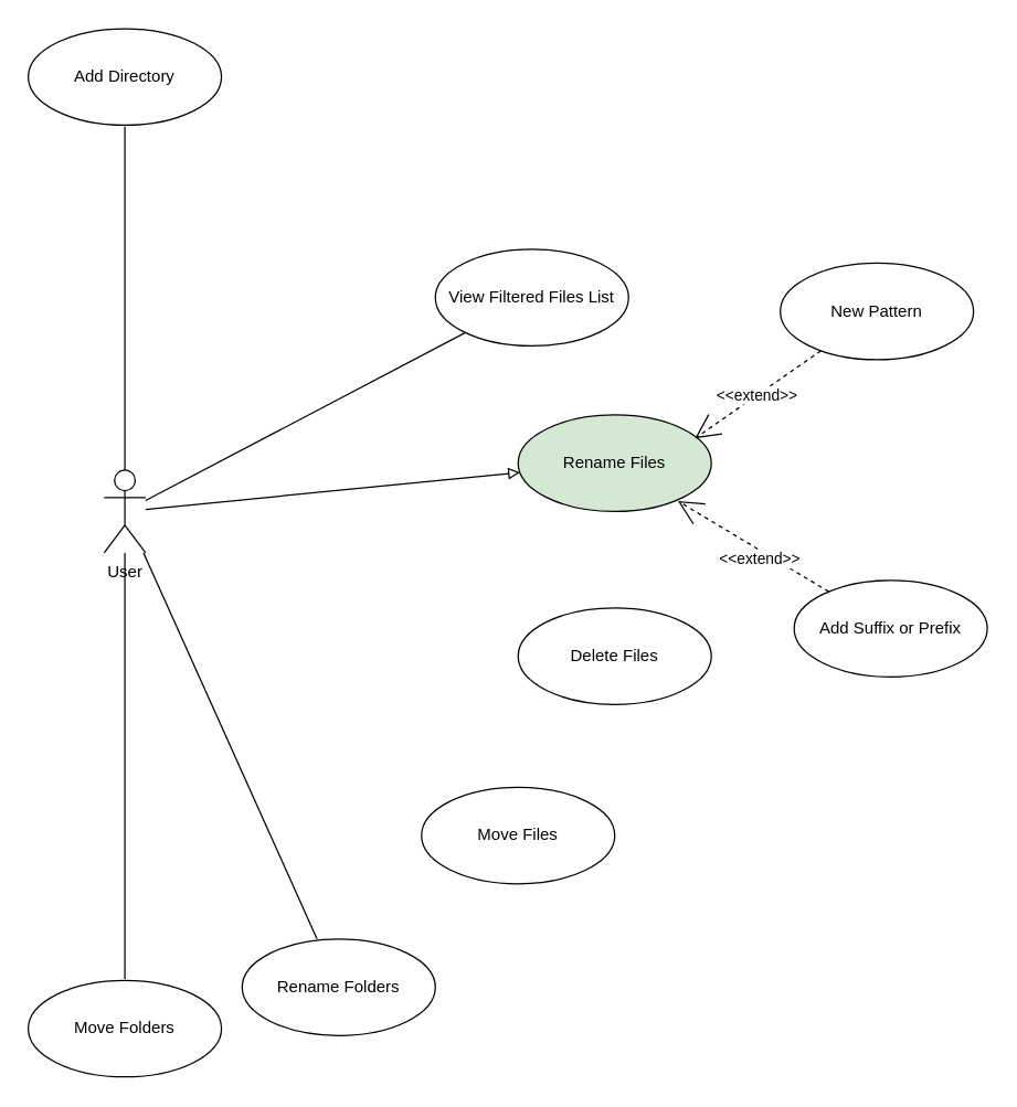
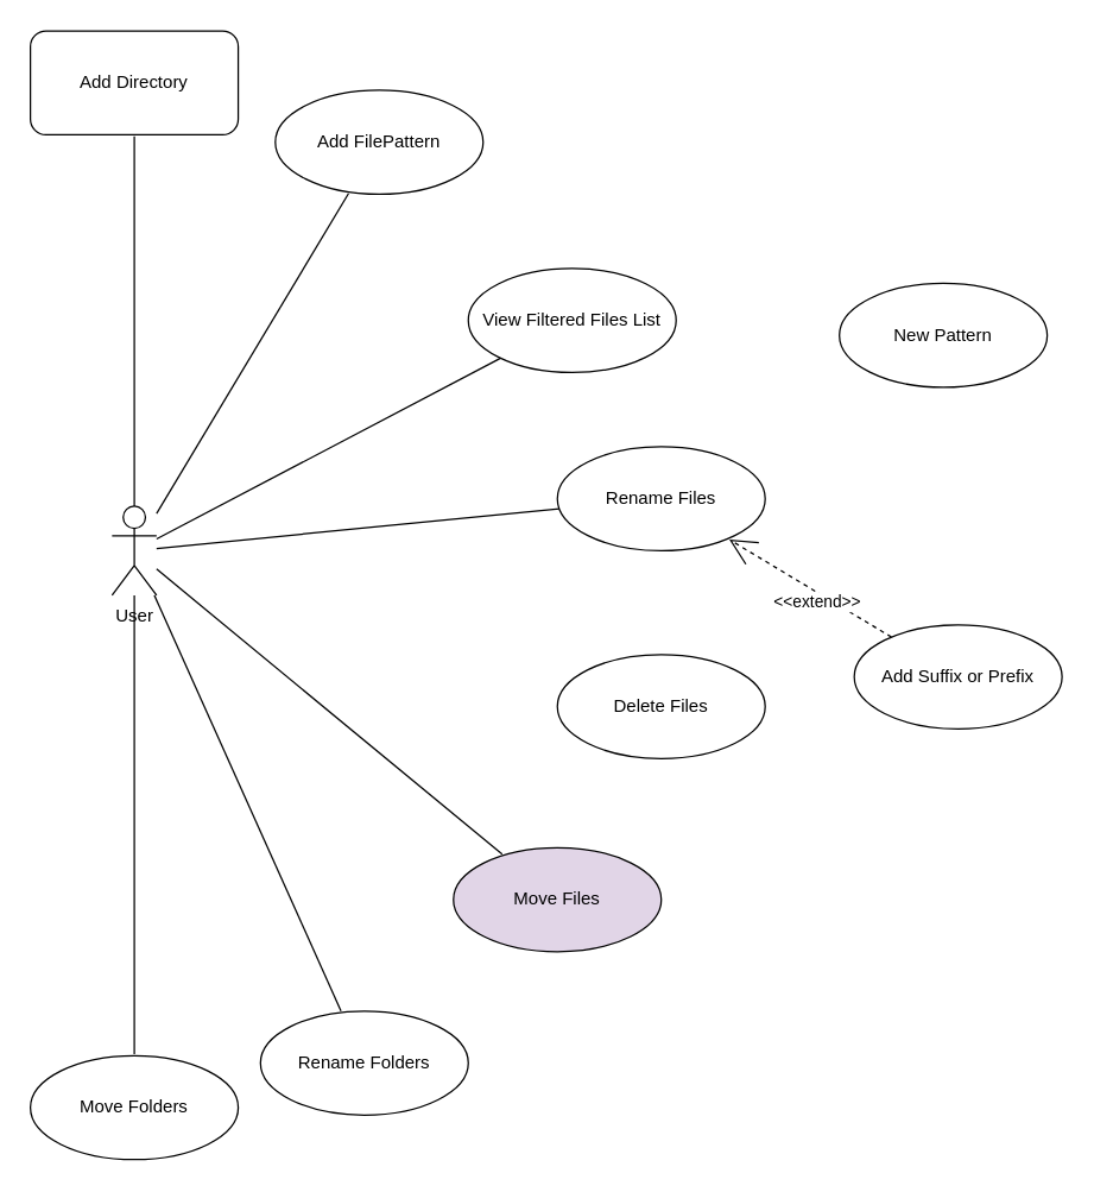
  <mxCell id="0" />
  <mxCell id="1" parent="0" />
- <mxCell id="2" style="edgeStyle=none;html=1;endArrow=block;endFill=0;" parent="1" source="9" target="10" edge="1"><mxGeometry relative="1" as="geometry"><mxPoint x="245" y="235" as="targetPoint" /></mxGeometry></mxCell>
+ <mxCell id="2" style="edgeStyle=none;html=1;endArrow=none;endFill=0;" parent="1" source="9" target="10" edge="1"><mxGeometry relative="1" as="geometry"><mxPoint x="245" y="235" as="targetPoint" /></mxGeometry></mxCell>
+ <mxCell id="3" style="edgeStyle=none;html=1;endArrow=none;endFill=0;endSize=16;targetPerimeterSpacing=1;" parent="1" source="9" target="11" edge="1"><mxGeometry relative="1" as="geometry" /></mxCell>
  <mxCell id="4" style="edgeStyle=none;html=1;endArrow=none;endFill=0;endSize=16;targetPerimeterSpacing=1;" parent="1" source="9" target="12" edge="1"><mxGeometry relative="1" as="geometry" /></mxCell>
  <mxCell id="5" style="edgeStyle=none;html=1;endArrow=none;endFill=0;endSize=16;targetPerimeterSpacing=1;" parent="1" source="9" target="13" edge="1"><mxGeometry relative="1" as="geometry" /></mxCell>
+ <mxCell id="6" style="edgeStyle=none;html=1;endArrow=none;endFill=0;endSize=16;targetPerimeterSpacing=1;" parent="1" source="9" target="15" edge="1"><mxGeometry relative="1" as="geometry" /></mxCell>
  <mxCell id="7" style="edgeStyle=none;html=1;endArrow=none;endFill=0;endSize=16;targetPerimeterSpacing=1;" parent="1" source="9" target="14" edge="1"><mxGeometry relative="1" as="geometry" /></mxCell>
  <mxCell id="8" style="edgeStyle=none;curved=1;rounded=0;orthogonalLoop=1;jettySize=auto;html=1;fontSize=12;startSize=8;endSize=8;endArrow=none;endFill=0;" edge="1" parent="1" source="9" target="22"><mxGeometry relative="1" as="geometry" /></mxCell>
  <mxCell id="9" value="User" style="shape=umlActor;verticalLabelPosition=bottom;verticalAlign=top;html=1;" parent="1" vertex="1"><mxGeometry x="75" y="340" width="30" height="60" as="geometry" /></mxCell>
- <mxCell id="10" value="Rename Files" style="ellipse;whiteSpace=wrap;html=1;fillColor=#d5e8d4;" parent="1" vertex="1"><mxGeometry x="375" y="300" width="140" height="70" as="geometry" /></mxCell>
- <mxCell id="11" value="Move Files" style="ellipse;whiteSpace=wrap;html=1;" parent="1" vertex="1"><mxGeometry x="305" y="570" width="140" height="70" as="geometry" /></mxCell>
+ <mxCell id="10" value="Rename Files" style="ellipse;whiteSpace=wrap;html=1;" parent="1" vertex="1"><mxGeometry x="375" y="300" width="140" height="70" as="geometry" /></mxCell>
+ <mxCell id="11" value="Move Files" style="ellipse;whiteSpace=wrap;html=1;fillColor=#e1d5e7;" parent="1" vertex="1"><mxGeometry x="305" y="570" width="140" height="70" as="geometry" /></mxCell>
  <mxCell id="12" value="Rename Folders" style="ellipse;whiteSpace=wrap;html=1;" parent="1" vertex="1"><mxGeometry x="175" y="680" width="140" height="70" as="geometry" /></mxCell>
  <mxCell id="13" value="Move Folders" style="ellipse;whiteSpace=wrap;html=1;" parent="1" vertex="1"><mxGeometry x="20" y="710" width="140" height="70" as="geometry" /></mxCell>
- <mxCell id="14" value="Add Directory" style="ellipse;whiteSpace=wrap;html=1;" parent="1" vertex="1"><mxGeometry x="20" y="20" width="140" height="70" as="geometry" /></mxCell>
+ <mxCell id="14" value="Add Directory" style="whiteSpace=wrap;html=1;rounded=1;" parent="1" vertex="1"><mxGeometry x="20" y="20" width="140" height="70" as="geometry" /></mxCell>
+ <mxCell id="15" value="Add FilePattern" style="ellipse;whiteSpace=wrap;html=1;" parent="1" vertex="1"><mxGeometry x="185" y="60" width="140" height="70" as="geometry" /></mxCell>
  <mxCell id="16" value="Delete Files" style="ellipse;whiteSpace=wrap;html=1;" parent="1" vertex="1"><mxGeometry x="375" y="440" width="140" height="70" as="geometry" /></mxCell>
- <mxCell id="17" value="&amp;lt;&amp;lt;extend&amp;gt;&amp;gt;" style="edgeStyle=none;html=1;entryX=0.915;entryY=0.244;entryDx=0;entryDy=0;entryPerimeter=0;endArrow=open;endFill=0;endSize=16;targetPerimeterSpacing=1;dashed=1;" parent="1" source="18" target="10" edge="1"><mxGeometry relative="1" as="geometry" /></mxCell>
  <mxCell id="18" value="New Pattern" style="ellipse;whiteSpace=wrap;html=1;" parent="1" vertex="1"><mxGeometry x="565" y="190" width="140" height="70" as="geometry" /></mxCell>
  <mxCell id="19" style="edgeStyle=none;html=1;dashed=1;endArrow=open;endFill=0;endSize=16;targetPerimeterSpacing=1;" parent="1" source="21" target="10" edge="1"><mxGeometry relative="1" as="geometry" /></mxCell>
  <mxCell id="20" value="&amp;lt;&amp;lt;extend&amp;gt;&amp;gt;" style="edgeLabel;html=1;align=center;verticalAlign=middle;resizable=0;points=[];" parent="19" vertex="1" connectable="0"><mxGeometry x="-0.24" y="1" relative="1" as="geometry"><mxPoint x="-9" as="offset" /></mxGeometry></mxCell>
  <mxCell id="21" value="Add Suffix or Prefix" style="ellipse;whiteSpace=wrap;html=1;" parent="1" vertex="1"><mxGeometry x="575" y="420" width="140" height="70" as="geometry" /></mxCell>
  <mxCell id="22" value="View Filtered Files List" style="ellipse;whiteSpace=wrap;html=1;" vertex="1" parent="1"><mxGeometry x="315" y="180" width="140" height="70" as="geometry" /></mxCell>
